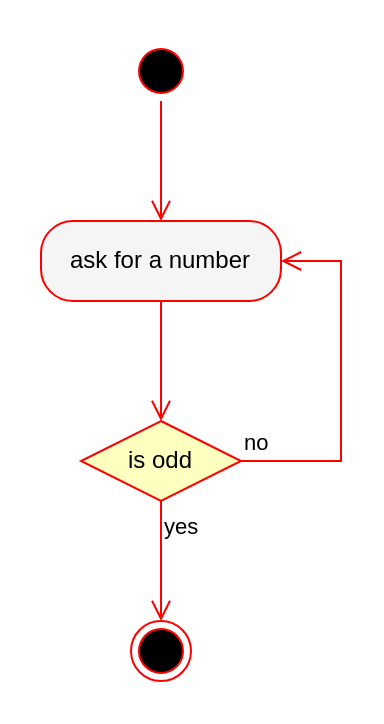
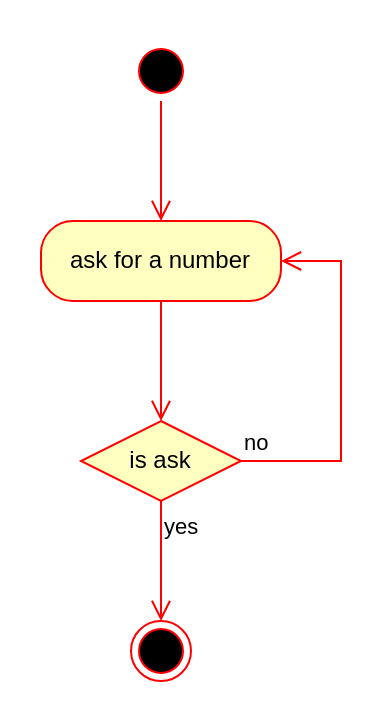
  <mxCell id="0" />
  <mxCell id="1" parent="0" />
  <mxCell id="2" value="" style="ellipse;html=1;shape=startState;fillColor=#000000;strokeColor=#ff0000;" vertex="1" parent="1"><mxGeometry x="65" y="20" width="30" height="30" as="geometry" /></mxCell>
  <mxCell id="3" value="" style="edgeStyle=orthogonalEdgeStyle;html=1;verticalAlign=bottom;endArrow=open;endSize=8;strokeColor=#ff0000;rounded=0;" edge="1" source="2" parent="1"><mxGeometry relative="1" as="geometry"><mxPoint x="80" y="110" as="targetPoint" /></mxGeometry></mxCell>
- <mxCell id="4" value="ask for a number" style="rounded=1;whiteSpace=wrap;html=1;arcSize=40;fontColor=#000000;fillColor=#f5f5f5;strokeColor=#ff0000;" vertex="1" parent="1"><mxGeometry x="20" y="110" width="120" height="40" as="geometry" /></mxCell>
+ <mxCell id="4" value="ask for a number" style="rounded=1;whiteSpace=wrap;html=1;arcSize=40;fontColor=#000000;fillColor=#ffffc0;strokeColor=#ff0000;" vertex="1" parent="1"><mxGeometry x="20" y="110" width="120" height="40" as="geometry" /></mxCell>
  <mxCell id="5" value="" style="edgeStyle=orthogonalEdgeStyle;html=1;verticalAlign=bottom;endArrow=open;endSize=8;strokeColor=#ff0000;rounded=0;entryX=0.5;entryY=0;entryDx=0;entryDy=0;" edge="1" source="4" parent="1" target="6"><mxGeometry relative="1" as="geometry"><mxPoint x="95" y="240" as="targetPoint" /></mxGeometry></mxCell>
- <mxCell id="6" value="is odd" style="rhombus;whiteSpace=wrap;html=1;fontColor=#000000;fillColor=#ffffc0;strokeColor=#ff0000;" vertex="1" parent="1"><mxGeometry x="40" y="210" width="80" height="40" as="geometry" /></mxCell>
+ <mxCell id="6" value="is ask" style="rhombus;whiteSpace=wrap;html=1;fontColor=#000000;fillColor=#ffffc0;strokeColor=#ff0000;" vertex="1" parent="1"><mxGeometry x="40" y="210" width="80" height="40" as="geometry" /></mxCell>
  <mxCell id="7" value="no" style="edgeStyle=orthogonalEdgeStyle;html=1;align=left;verticalAlign=bottom;endArrow=open;endSize=8;strokeColor=#ff0000;rounded=0;entryX=1;entryY=0.5;entryDx=0;entryDy=0;" edge="1" source="6" parent="1" target="4"><mxGeometry x="-1" relative="1" as="geometry"><mxPoint x="220" y="230" as="targetPoint" /><Array as="points"><mxPoint x="170" y="230" /><mxPoint x="170" y="130" /></Array></mxGeometry></mxCell>
  <mxCell id="8" value="yes" style="edgeStyle=orthogonalEdgeStyle;html=1;align=left;verticalAlign=top;endArrow=open;endSize=8;strokeColor=#ff0000;rounded=0;entryX=0.5;entryY=0;entryDx=0;entryDy=0;" edge="1" source="6" parent="1" target="9"><mxGeometry x="-1" relative="1" as="geometry"><mxPoint x="80" y="310" as="targetPoint" /></mxGeometry></mxCell>
  <mxCell id="9" value="" style="ellipse;html=1;shape=endState;fillColor=#000000;strokeColor=#ff0000;" vertex="1" parent="1"><mxGeometry x="65" y="310" width="30" height="30" as="geometry" /></mxCell>
